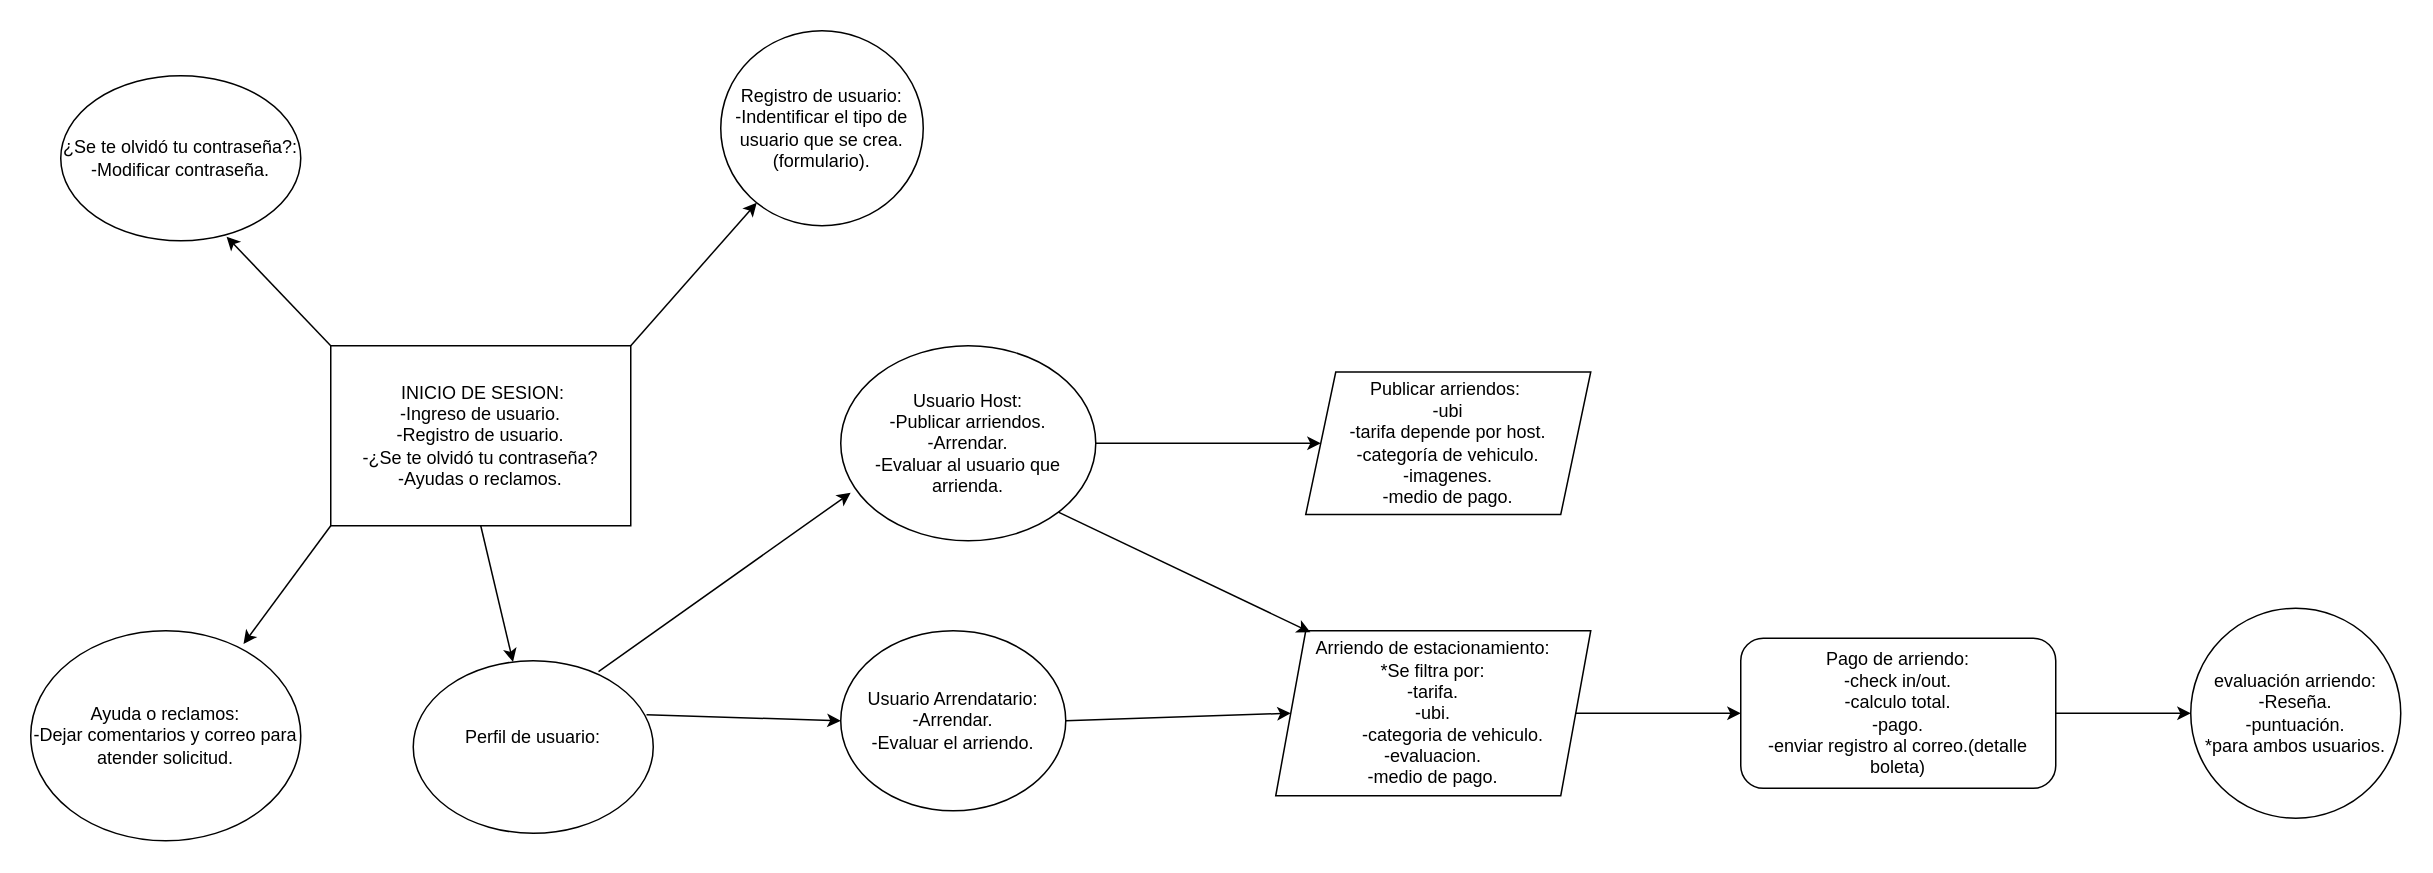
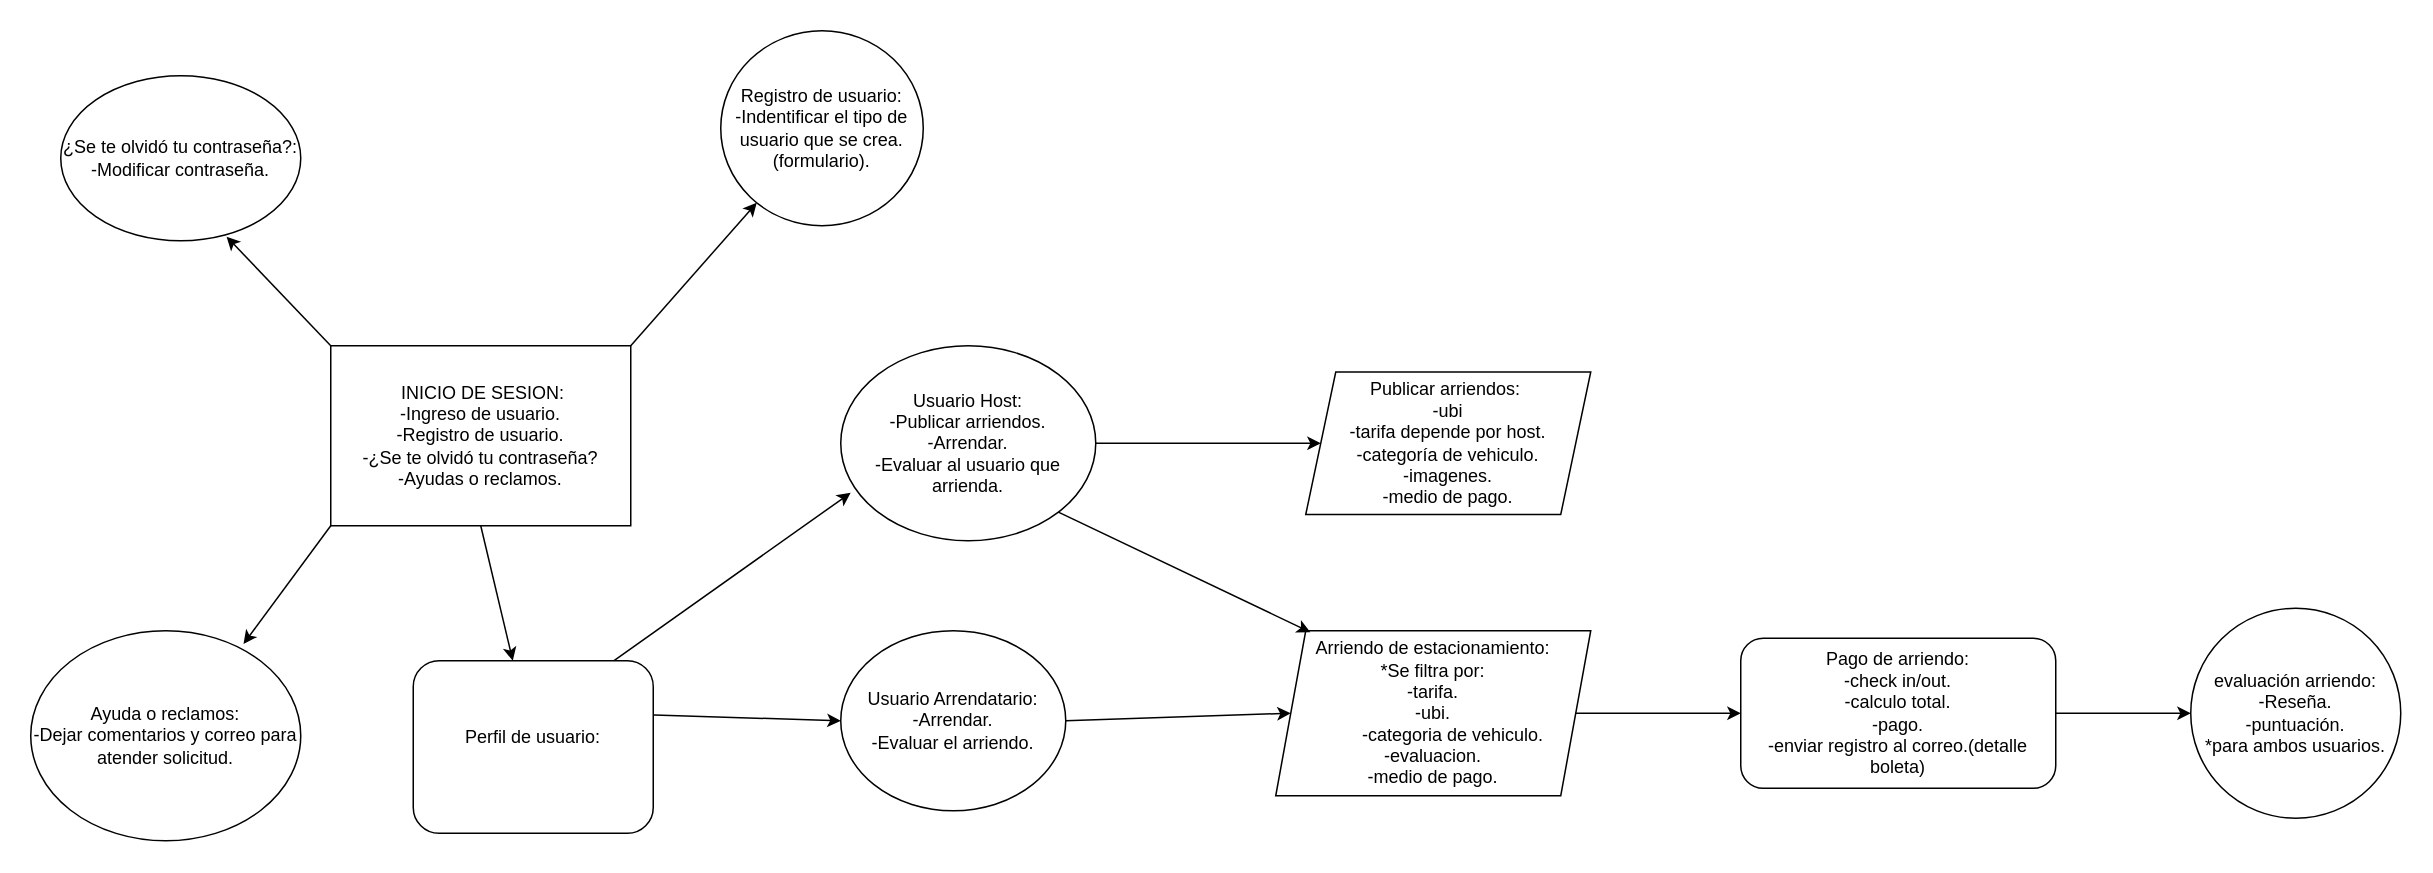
  <mxCell id="0" />
  <mxCell id="1" parent="0" />
  <mxCell id="2" value="&amp;nbsp;INICIO DE SESION:&lt;div&gt;-Ingreso de usuario.&lt;/div&gt;&lt;div&gt;-Registro de usuario.&lt;/div&gt;&lt;div&gt;-¿Se te olvidó tu contraseña?&lt;/div&gt;&lt;div&gt;-Ayudas o reclamos.&lt;/div&gt;" style="rounded=0;whiteSpace=wrap;html=1;" vertex="1" parent="1"><mxGeometry x="220" y="230" width="200" height="120" as="geometry" /></mxCell>
  <mxCell id="3" value="" style="endArrow=classic;html=1;exitX=0.772;exitY=0.063;exitDx=0;exitDy=0;entryX=0.039;entryY=0.754;entryDx=0;entryDy=0;entryPerimeter=0;exitPerimeter=0;" edge="1" parent="1" source="23" target="4"><mxGeometry width="50" height="50" relative="1" as="geometry"><mxPoint x="500" y="249.5" as="sourcePoint" /><mxPoint x="580" y="249.5" as="targetPoint" /><Array as="points" /></mxGeometry></mxCell>
  <mxCell id="4" value="Usuario Host:&lt;div&gt;-Publicar arriendos.&lt;/div&gt;&lt;div&gt;-Arrendar.&lt;/div&gt;&lt;div&gt;-Evaluar al usuario que arrienda.&lt;/div&gt;" style="ellipse;whiteSpace=wrap;html=1;" vertex="1" parent="1"><mxGeometry x="560" y="230" width="170" height="130" as="geometry" /></mxCell>
  <mxCell id="5" value="Usuario Arrendatario:&lt;div&gt;-Arrendar.&lt;/div&gt;&lt;div&gt;-Evaluar el arriendo.&lt;/div&gt;" style="ellipse;whiteSpace=wrap;html=1;" vertex="1" parent="1"><mxGeometry x="560" y="420" width="150" height="120" as="geometry" /></mxCell>
  <mxCell id="6" value="" style="endArrow=classic;html=1;exitX=0.972;exitY=0.313;exitDx=0;exitDy=0;entryX=0;entryY=0.5;entryDx=0;entryDy=0;exitPerimeter=0;" edge="1" parent="1" source="23" target="5"><mxGeometry width="50" height="50" relative="1" as="geometry"><mxPoint x="383" y="311" as="sourcePoint" /><mxPoint x="695" y="430" as="targetPoint" /></mxGeometry></mxCell>
  <mxCell id="7" value="" style="endArrow=classic;html=1;exitX=1;exitY=0;exitDx=0;exitDy=0;" edge="1" parent="1" source="2" target="8"><mxGeometry width="50" height="50" relative="1" as="geometry"><mxPoint x="491.8" y="230" as="sourcePoint" /><mxPoint x="490" y="160" as="targetPoint" /></mxGeometry></mxCell>
  <mxCell id="8" value="Registro de usuario:&lt;br&gt;-Indentificar el tipo de usuario que se crea.(formulario)." style="ellipse;whiteSpace=wrap;html=1;" vertex="1" parent="1"><mxGeometry x="480" y="20" width="135" height="130" as="geometry" /></mxCell>
  <mxCell id="9" value="" style="endArrow=classic;html=1;exitX=0;exitY=0;exitDx=0;exitDy=0;entryX=0.691;entryY=0.975;entryDx=0;entryDy=0;entryPerimeter=0;" edge="1" parent="1" source="2" target="10"><mxGeometry width="50" height="50" relative="1" as="geometry"><mxPoint x="350" y="210" as="sourcePoint" /><mxPoint x="280" y="180" as="targetPoint" /></mxGeometry></mxCell>
  <mxCell id="10" value="¿Se te olvidó tu contraseña?:&lt;br&gt;-Modificar contraseña." style="ellipse;whiteSpace=wrap;html=1;" vertex="1" parent="1"><mxGeometry x="40" y="50" width="160" height="110" as="geometry" /></mxCell>
  <mxCell id="11" value="Ayuda o reclamos:&lt;div&gt;-Dejar comentarios y correo para atender solicitud.&lt;/div&gt;" style="ellipse;whiteSpace=wrap;html=1;" vertex="1" parent="1"><mxGeometry x="20" y="420" width="180" height="140" as="geometry" /></mxCell>
  <mxCell id="12" value="" style="endArrow=classic;html=1;exitX=0;exitY=1;exitDx=0;exitDy=0;entryX=0.788;entryY=0.063;entryDx=0;entryDy=0;entryPerimeter=0;" edge="1" parent="1" source="2" target="11"><mxGeometry width="50" height="50" relative="1" as="geometry"><mxPoint x="200" y="390" as="sourcePoint" /><mxPoint x="250" y="340" as="targetPoint" /></mxGeometry></mxCell>
  <mxCell id="13" value="" style="endArrow=classic;html=1;exitX=1;exitY=0.5;exitDx=0;exitDy=0;entryX=0;entryY=0.5;entryDx=0;entryDy=0;" edge="1" parent="1" source="4" target="14"><mxGeometry width="50" height="50" relative="1" as="geometry"><mxPoint x="970" y="320" as="sourcePoint" /><mxPoint x="890" y="295" as="targetPoint" /></mxGeometry></mxCell>
  <mxCell id="14" value="Publicar arriendos:&amp;nbsp;&lt;div&gt;-ubi&lt;/div&gt;&lt;div&gt;-tarifa depende por host.&lt;/div&gt;&lt;div&gt;-categoría de vehiculo.&lt;/div&gt;&lt;div&gt;-imagenes.&lt;/div&gt;&lt;div&gt;-medio de pago.&lt;/div&gt;" style="shape=parallelogram;perimeter=parallelogramPerimeter;whiteSpace=wrap;html=1;fixedSize=1;" vertex="1" parent="1"><mxGeometry x="870" y="247.5" width="190" height="95" as="geometry" /></mxCell>
  <mxCell id="15" value="" style="endArrow=classic;html=1;entryX=0;entryY=0.5;entryDx=0;entryDy=0;exitX=1;exitY=0.5;exitDx=0;exitDy=0;" edge="1" parent="1" source="5" target="16"><mxGeometry width="50" height="50" relative="1" as="geometry"><mxPoint x="770" y="490" as="sourcePoint" /><mxPoint x="850" y="490" as="targetPoint" /></mxGeometry></mxCell>
  <mxCell id="16" value="Arriendo de estacionamiento:&lt;div&gt;*Se filtra por:&lt;/div&gt;&lt;div&gt;-tarifa.&lt;/div&gt;&lt;div&gt;&lt;span style=&quot;background-color: transparent;&quot;&gt;-ubi.&lt;/span&gt;&lt;/div&gt;&lt;div&gt;&lt;span style=&quot;white-space: pre;&quot;&gt;&#09;&lt;/span&gt;-categoria de vehiculo.&lt;/div&gt;&lt;div&gt;-evaluacion.&lt;/div&gt;&lt;div&gt;-medio de pago.&lt;/div&gt;" style="shape=parallelogram;perimeter=parallelogramPerimeter;whiteSpace=wrap;html=1;fixedSize=1;align=center;" vertex="1" parent="1"><mxGeometry x="850" y="420" width="210" height="110" as="geometry" /></mxCell>
  <mxCell id="17" value="" style="endArrow=classic;html=1;exitX=1;exitY=1;exitDx=0;exitDy=0;entryX=0.11;entryY=0.009;entryDx=0;entryDy=0;entryPerimeter=0;" edge="1" parent="1" source="4" target="16"><mxGeometry width="50" height="50" relative="1" as="geometry"><mxPoint x="810" y="385" as="sourcePoint" /><mxPoint x="860" y="335" as="targetPoint" /></mxGeometry></mxCell>
  <mxCell id="18" value="" style="endArrow=classic;html=1;exitX=1;exitY=0.5;exitDx=0;exitDy=0;entryX=0;entryY=0.5;entryDx=0;entryDy=0;" edge="1" parent="1" source="16" target="19"><mxGeometry width="50" height="50" relative="1" as="geometry"><mxPoint x="1090" y="515" as="sourcePoint" /><mxPoint x="1159" y="495" as="targetPoint" /></mxGeometry></mxCell>
  <mxCell id="19" value="Pago de arriendo:&lt;div&gt;-check in/out.&lt;/div&gt;&lt;div&gt;-calculo total.&lt;/div&gt;&lt;div&gt;-pago.&lt;/div&gt;&lt;div&gt;-enviar registro al correo.(detalle boleta)&lt;/div&gt;" style="rounded=1;whiteSpace=wrap;html=1;" vertex="1" parent="1"><mxGeometry x="1160" y="425" width="210" height="100" as="geometry" /></mxCell>
  <mxCell id="20" value="" style="endArrow=classic;html=1;exitX=1;exitY=0.5;exitDx=0;exitDy=0;" edge="1" parent="1" source="19" target="21"><mxGeometry width="50" height="50" relative="1" as="geometry"><mxPoint x="1400" y="500" as="sourcePoint" /><mxPoint x="1460" y="490" as="targetPoint" /></mxGeometry></mxCell>
  <mxCell id="21" value="evaluación arriendo:&lt;div&gt;-Reseña.&lt;/div&gt;&lt;div&gt;-puntuación.&lt;/div&gt;&lt;div&gt;*para ambos usuarios.&lt;/div&gt;" style="ellipse;whiteSpace=wrap;html=1;aspect=fixed;" vertex="1" parent="1"><mxGeometry x="1460" y="405" width="140" height="140" as="geometry" /></mxCell>
  <mxCell id="22" value="" style="endArrow=classic;html=1;exitX=0.5;exitY=1;exitDx=0;exitDy=0;" edge="1" parent="1" source="2" target="23"><mxGeometry width="50" height="50" relative="1" as="geometry"><mxPoint x="420" y="420" as="sourcePoint" /><mxPoint x="420" y="450" as="targetPoint" /></mxGeometry></mxCell>
- <mxCell id="23" value="Perfil de usuario:&lt;div&gt;&lt;br&gt;&lt;/div&gt;" style="ellipse;whiteSpace=wrap;html=1;" vertex="1" parent="1"><mxGeometry x="275" y="440" width="160" height="115" as="geometry" /></mxCell>
+ <mxCell id="23" value="Perfil de usuario:&lt;div&gt;&lt;br&gt;&lt;/div&gt;" style="whiteSpace=wrap;html=1;rounded=1;" vertex="1" parent="1"><mxGeometry x="275" y="440" width="160" height="115" as="geometry" /></mxCell>
